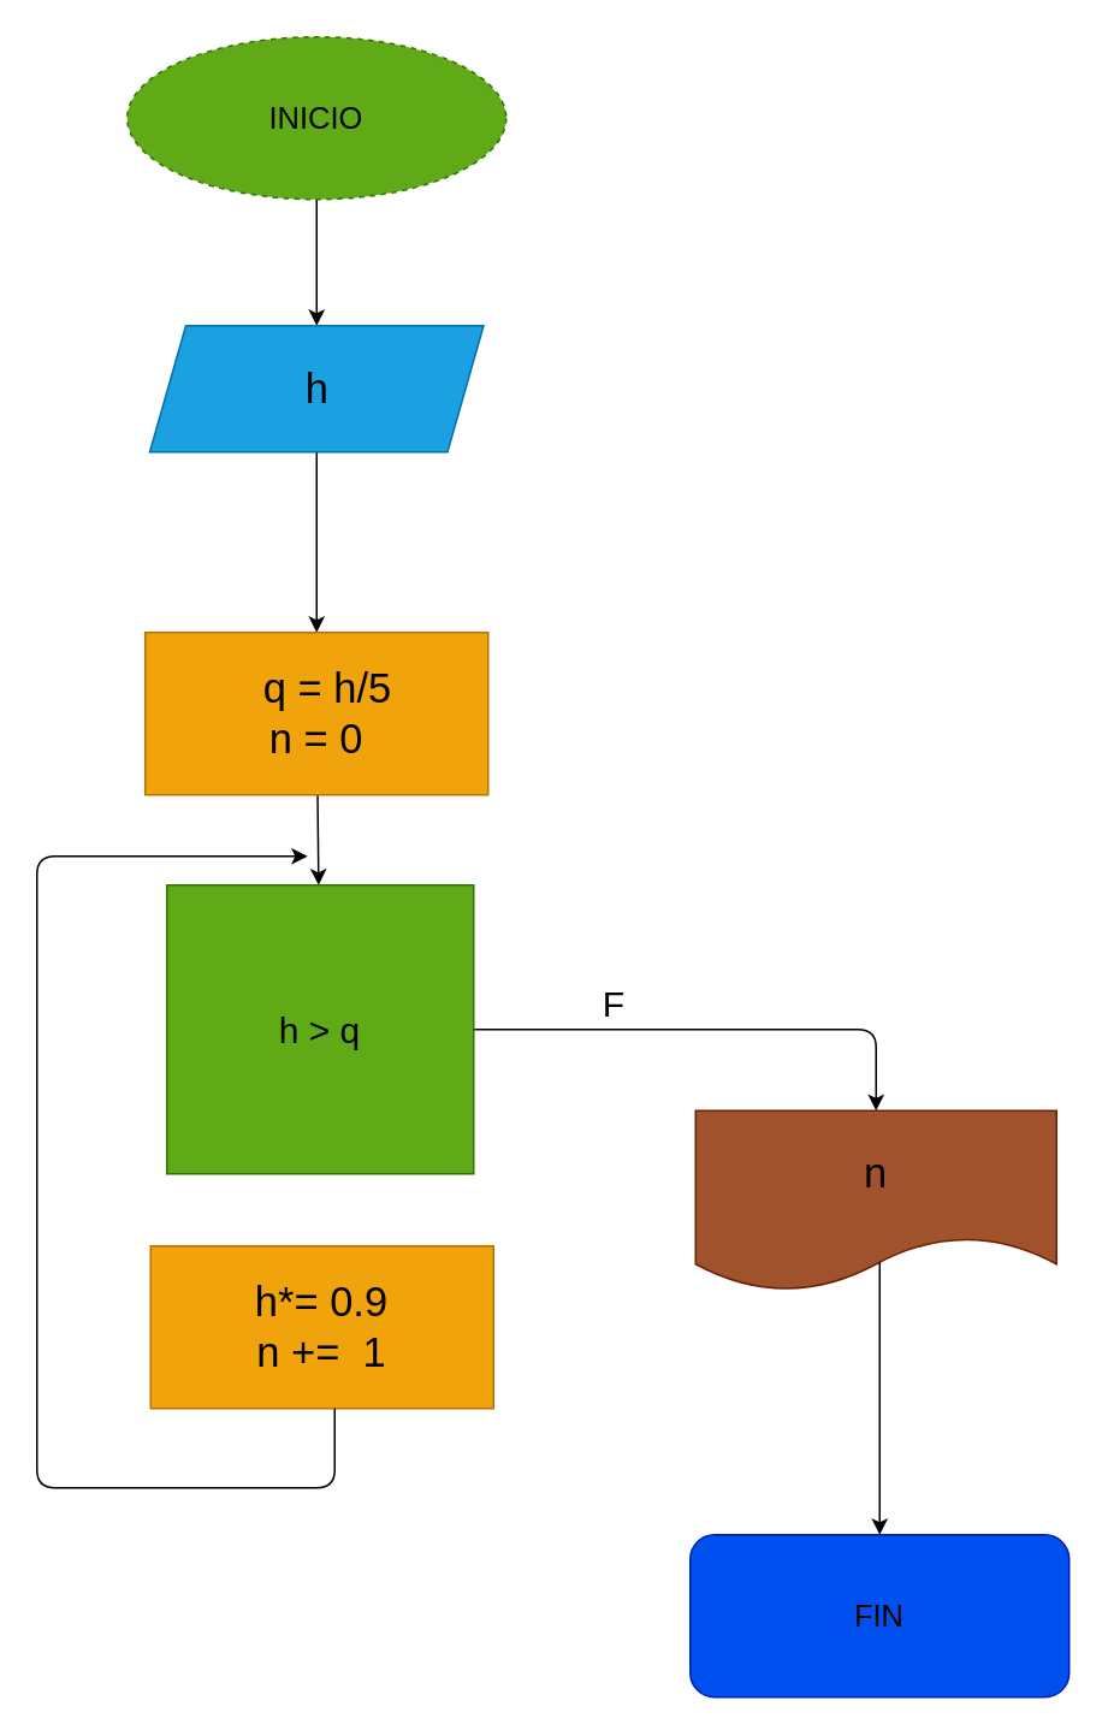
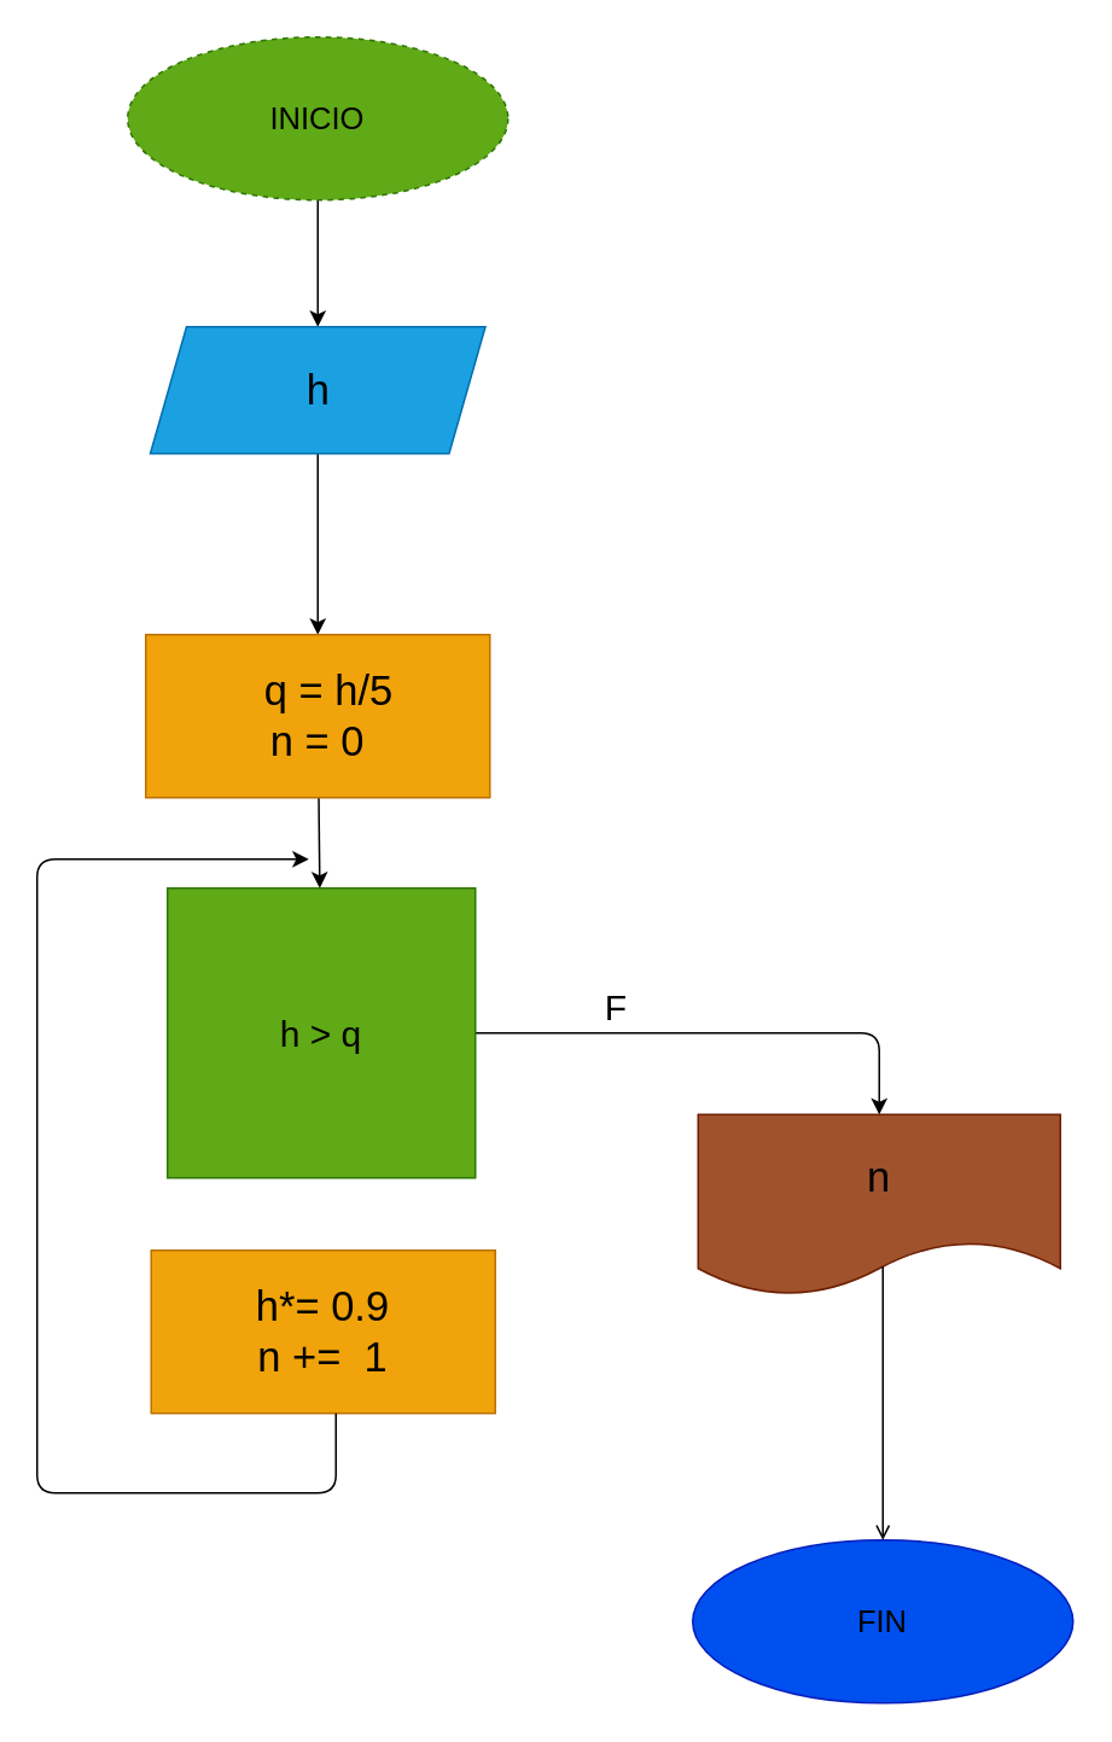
  <mxCell id="0" />
  <mxCell id="1" parent="0" />
  <mxCell id="2" style="edgeStyle=none;html=1;fontSize=17;" edge="1" parent="1" source="3" target="5"><mxGeometry relative="1" as="geometry" /></mxCell>
  <mxCell id="3" value="&lt;p style=&quot;line-height: 90%; font-size: 17px;&quot;&gt;&lt;font color=&quot;#000000&quot;&gt;INICIO&lt;/font&gt;&lt;/p&gt;" style="ellipse;whiteSpace=wrap;html=1;fillColor=#60a917;fontColor=#ffffff;strokeColor=#2D7600;dashed=1;" vertex="1" parent="1"><mxGeometry x="70" y="20" width="210" height="90" as="geometry" /></mxCell>
  <mxCell id="4" style="edgeStyle=none;html=1;entryX=0.5;entryY=0;entryDx=0;entryDy=0;fontSize=23;" edge="1" parent="1" source="5" target="7"><mxGeometry relative="1" as="geometry" /></mxCell>
  <mxCell id="5" value="&lt;font color=&quot;#000000&quot; style=&quot;font-size: 23px;&quot;&gt;h&lt;/font&gt;" style="shape=parallelogram;perimeter=parallelogramPerimeter;whiteSpace=wrap;html=1;fixedSize=1;fontSize=17;fillColor=#1ba1e2;fontColor=#ffffff;strokeColor=#006EAF;" vertex="1" parent="1"><mxGeometry x="82.5" y="180" width="185" height="70" as="geometry" /></mxCell>
  <mxCell id="6" style="edgeStyle=none;html=1;fontSize=20;" edge="1" parent="1" source="7" target="12"><mxGeometry relative="1" as="geometry" /></mxCell>
  <mxCell id="7" value="&amp;nbsp; &amp;nbsp;q = h/5&amp;nbsp;&lt;br&gt;n = 0" style="rounded=0;whiteSpace=wrap;html=1;fontSize=23;fillColor=#f0a30a;fontColor=#000000;strokeColor=#BD7000;" vertex="1" parent="1"><mxGeometry x="80" y="350" width="190" height="90" as="geometry" /></mxCell>
  <mxCell id="8" value="&lt;font color=&quot;#000000&quot;&gt;n&lt;/font&gt;" style="shape=document;whiteSpace=wrap;html=1;boundedLbl=1;fontSize=23;fillColor=#a0522d;fontColor=#ffffff;strokeColor=#6D1F00;" vertex="1" parent="1"><mxGeometry x="385" y="615" width="200" height="100" as="geometry" /></mxCell>
- <mxCell id="9" value="&lt;p style=&quot;line-height: 90%; font-size: 17px;&quot;&gt;&lt;font color=&quot;#000000&quot;&gt;FIN&lt;/font&gt;&lt;/p&gt;" style="whiteSpace=wrap;html=1;fillColor=#0050ef;fontColor=#ffffff;strokeColor=#001DBC;rounded=1;" vertex="1" parent="1"><mxGeometry x="382" y="850" width="210" height="90" as="geometry" /></mxCell>
- <mxCell id="10" value="" style="endArrow=classic;html=1;fontSize=23;entryX=0.5;entryY=0;entryDx=0;entryDy=0;exitX=0.51;exitY=0.84;exitDx=0;exitDy=0;exitPerimeter=0;" edge="1" parent="1" source="8" target="9"><mxGeometry width="50" height="50" relative="1" as="geometry"><mxPoint x="220" y="630" as="sourcePoint" /><mxPoint x="270" y="580" as="targetPoint" /></mxGeometry></mxCell>
+ <mxCell id="9" value="&lt;p style=&quot;line-height: 90%; font-size: 17px;&quot;&gt;&lt;font color=&quot;#000000&quot;&gt;FIN&lt;/font&gt;&lt;/p&gt;" style="ellipse;whiteSpace=wrap;html=1;fillColor=#0050ef;fontColor=#ffffff;strokeColor=#001DBC;" vertex="1" parent="1"><mxGeometry x="382" y="850" width="210" height="90" as="geometry" /></mxCell>
+ <mxCell id="10" value="" style="endArrow=open;html=1;fontSize=23;entryX=0.5;entryY=0;entryDx=0;entryDy=0;exitX=0.51;exitY=0.84;exitDx=0;exitDy=0;exitPerimeter=0;" edge="1" parent="1" source="8" target="9"><mxGeometry width="50" height="50" relative="1" as="geometry"><mxPoint x="220" y="630" as="sourcePoint" /><mxPoint x="270" y="580" as="targetPoint" /></mxGeometry></mxCell>
  <mxCell id="11" style="edgeStyle=none;html=1;entryX=0.5;entryY=0;entryDx=0;entryDy=0;fontSize=20;fontColor=#000000;" edge="1" parent="1" source="12" target="8"><mxGeometry relative="1" as="geometry"><Array as="points"><mxPoint x="485" y="570" /></Array></mxGeometry></mxCell>
  <mxCell id="12" value="&lt;font color=&quot;#000000&quot;&gt;&lt;span style=&quot;font-size: 20px;&quot;&gt;h &amp;gt; q&lt;/span&gt;&lt;/font&gt;" style="whiteSpace=wrap;html=1;fillColor=#60a917;fontColor=#ffffff;strokeColor=#2D7600;rounded=0;" vertex="1" parent="1"><mxGeometry x="92" y="490" width="170" height="160" as="geometry" /></mxCell>
  <mxCell id="13" value="h*= 0.9&lt;br&gt;n +=&amp;nbsp; 1" style="rounded=0;whiteSpace=wrap;html=1;fontSize=23;fillColor=#f0a30a;fontColor=#000000;strokeColor=#BD7000;" vertex="1" parent="1"><mxGeometry x="83" y="690" width="190" height="90" as="geometry" /></mxCell>
  <mxCell id="14" value="" style="endArrow=classic;html=1;fontSize=20;" edge="1" parent="1"><mxGeometry width="50" height="50" relative="1" as="geometry"><mxPoint x="185" y="780" as="sourcePoint" /><mxPoint x="170" y="474" as="targetPoint" /><Array as="points"><mxPoint x="185" y="824" /><mxPoint x="20" y="824" /><mxPoint x="20" y="474" /></Array></mxGeometry></mxCell>
  <mxCell id="15" value="&lt;font color=&quot;#000000&quot;&gt;F&lt;/font&gt;" style="text;html=1;strokeColor=none;fillColor=none;align=center;verticalAlign=middle;whiteSpace=wrap;rounded=0;fontSize=20;" vertex="1" parent="1"><mxGeometry x="310" y="540" width="60" height="30" as="geometry" /></mxCell>
